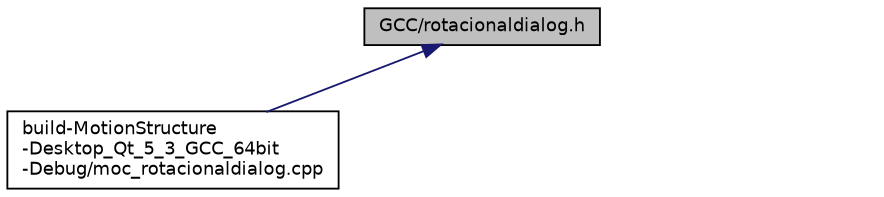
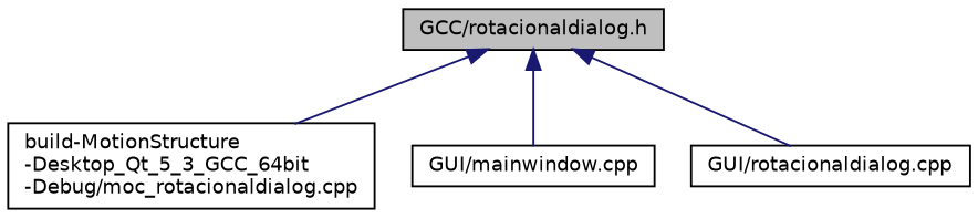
  digraph {
    node [color=black fillcolor=white fontname=Helvetica fontsize=10 shape=record style=filled]
    edge [color=midnightblue dir=back fontname=Helvetica fontsize=10 labelfontname=Helvetica labelfontsize=10 style=solid]
    n1 [fillcolor=grey75 fontcolor=black height=0.2 label="GCC/rotacionaldialog.h" width=0.4]
    n2 [height=0.2 label="build-MotionStructure\l-Desktop_Qt_5_3_GCC_64bit\l-Debug/moc_rotacionaldialog.cpp" width=0.4]
+   n3 [height=0.2 label="GUI/mainwindow.cpp" width=0.4]
+   n4 [height=0.2 label="GUI/rotacionaldialog.cpp" width=0.4]
    n1 -> n2
+   n1 -> n3
+   n1 -> n4
  }
